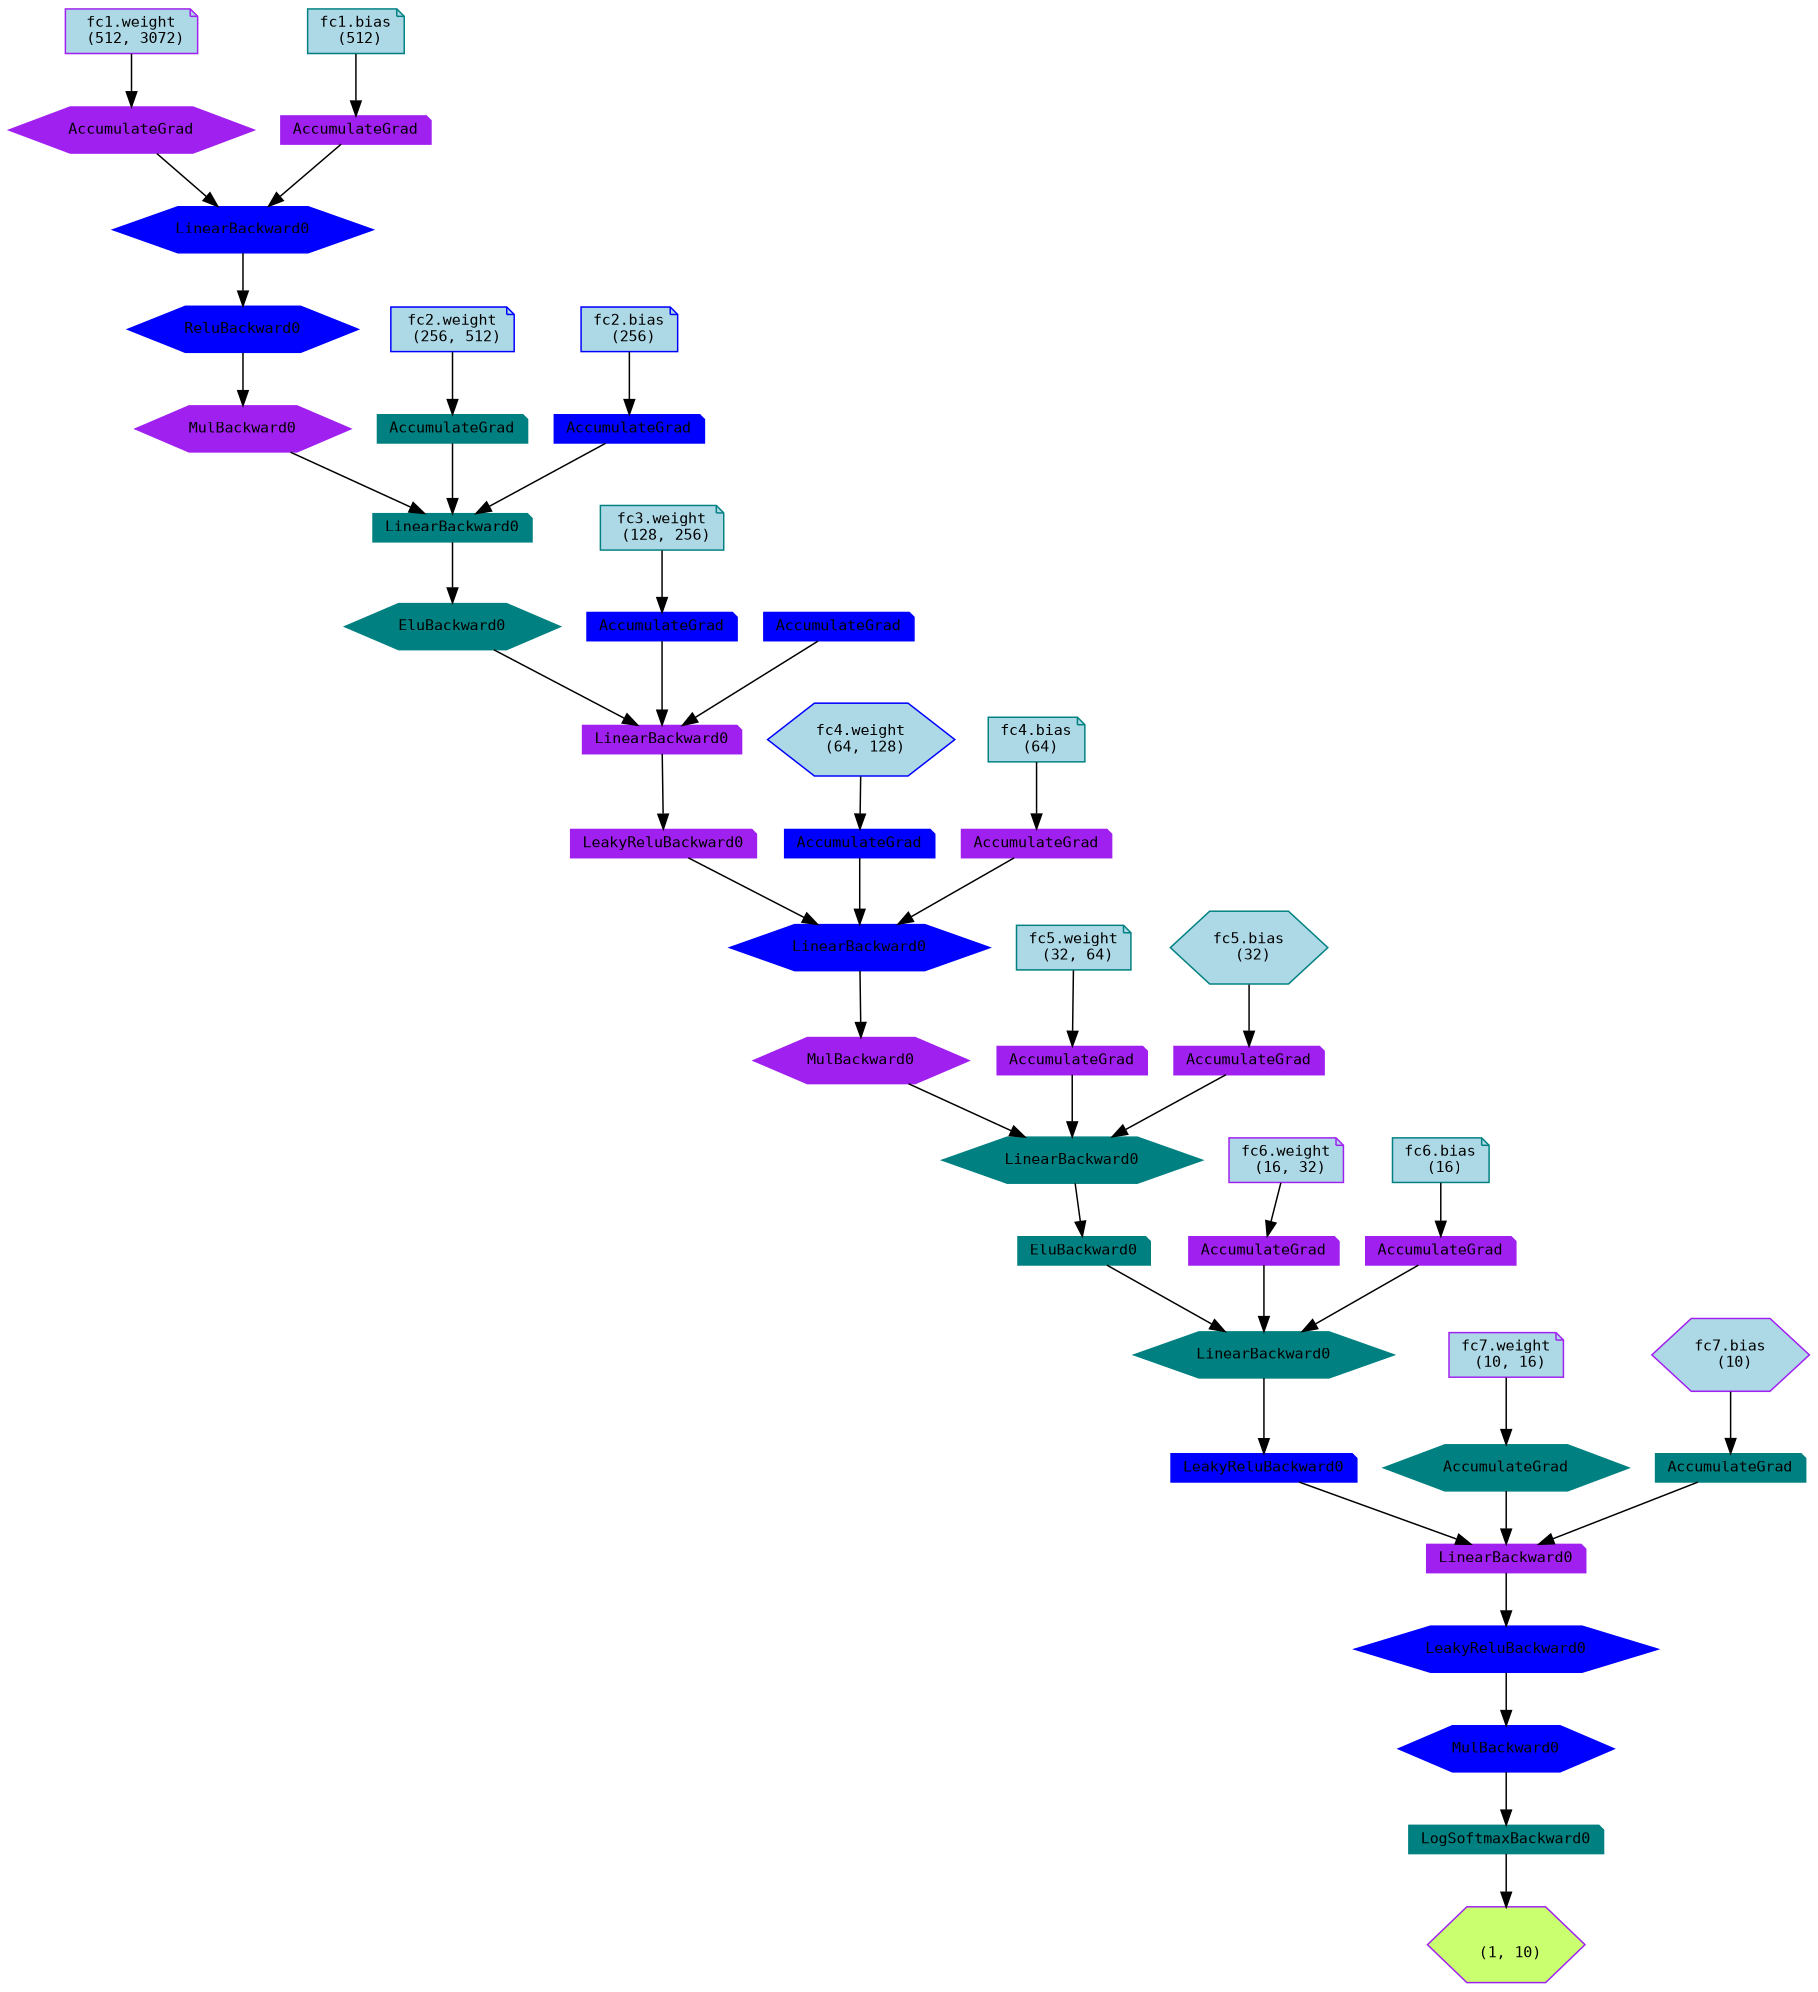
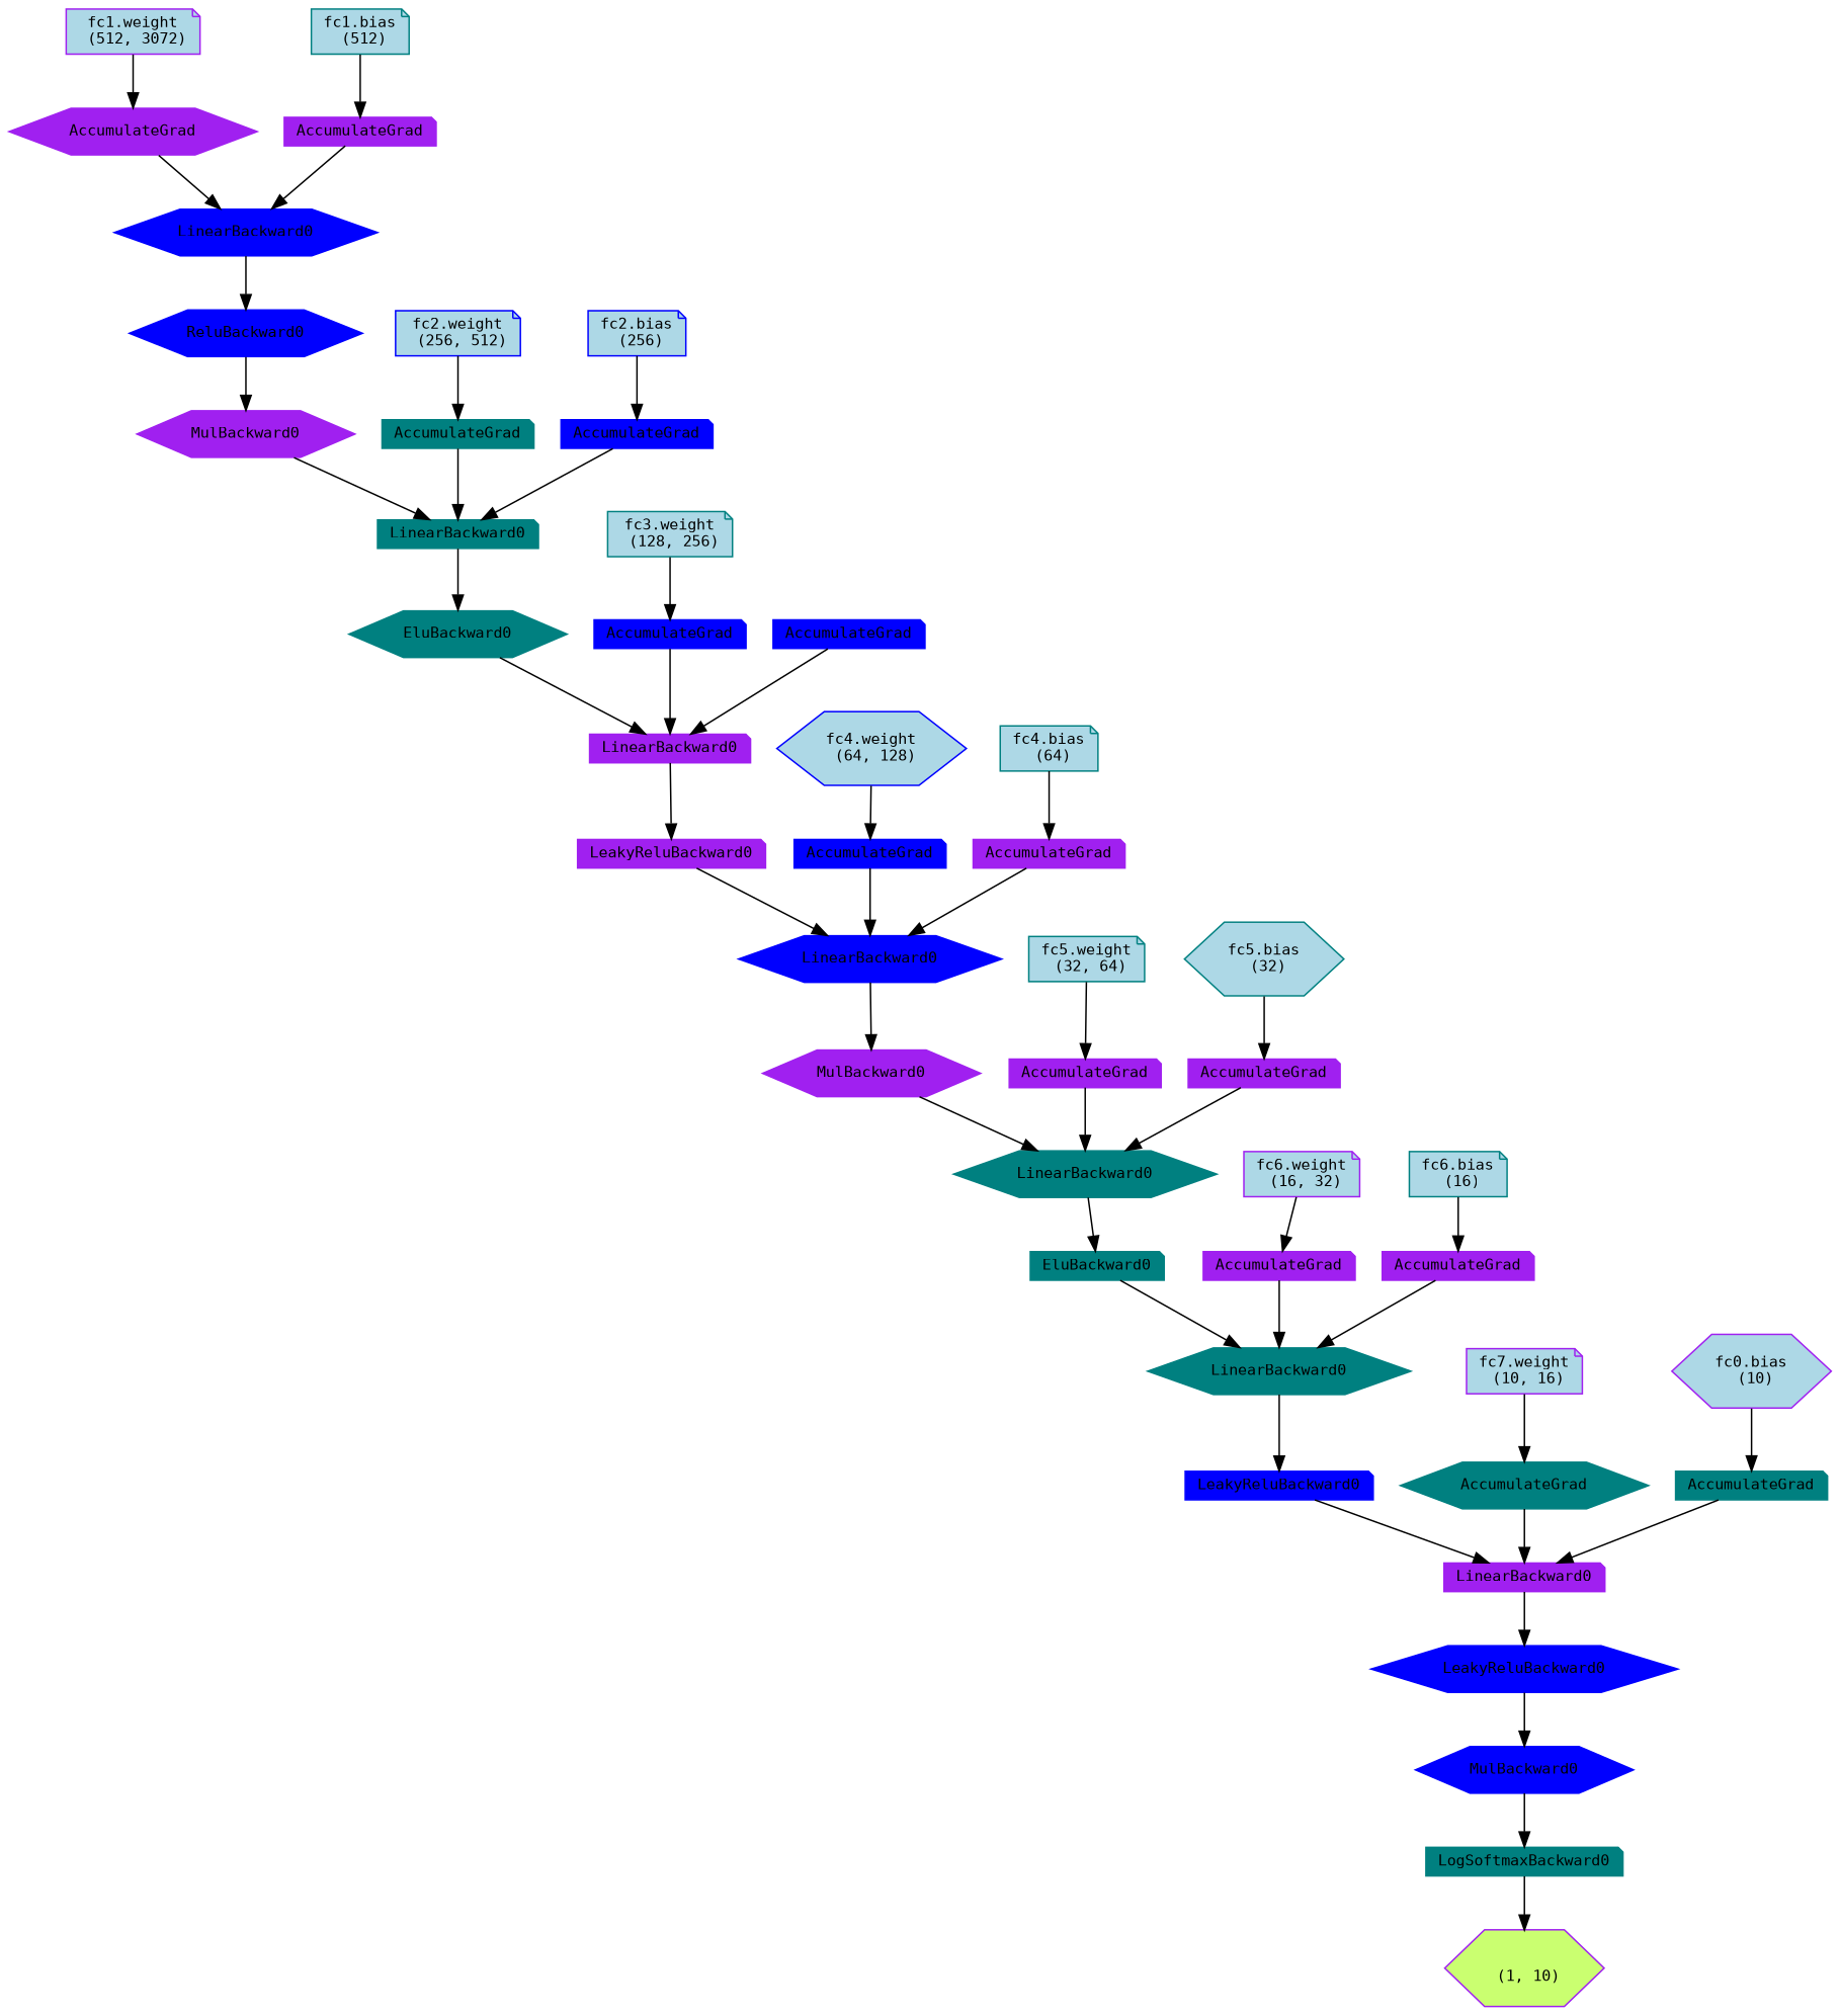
  digraph {
    node [align=left color=purple fontname=monospace fontsize=10 ranksep=0.1 shape=note style=filled]
    n1 [fillcolor=darkolivegreen1 height=0.2 label="\n (1, 10)" shape=hexagon]
    n2 [color=teal height=0.2 label=LogSoftmaxBackward0]
    n3 [color=blue height=0.2 label=MulBackward0 shape=hexagon]
    n4 [color=blue height=0.2 label=LeakyReluBackward0 shape=hexagon]
    n5 [height=0.2 label=LinearBackward0]
    n6 [color=blue height=0.2 label=LeakyReluBackward0]
    n7 [color=teal height=0.2 label=LinearBackward0 shape=hexagon]
    n8 [color=teal height=0.2 label=EluBackward0]
    n9 [color=teal height=0.2 label=LinearBackward0 shape=hexagon]
    n10 [height=0.2 label=MulBackward0 shape=hexagon]
    n11 [color=blue height=0.2 label=LinearBackward0 shape=hexagon]
    n12 [height=0.2 label=LeakyReluBackward0]
    n13 [height=0.2 label=LinearBackward0]
    n14 [color=teal height=0.2 label=EluBackward0 shape=hexagon]
    n15 [color=teal height=0.2 label=LinearBackward0]
    n16 [height=0.2 label=MulBackward0 shape=hexagon]
    n17 [color=blue height=0.2 label=ReluBackward0 shape=hexagon]
    n18 [color=blue height=0.2 label=LinearBackward0 shape=hexagon]
    n19 [height=0.2 label=AccumulateGrad shape=hexagon]
    n20 [fillcolor=lightblue height=0.2 label="fc1.weight\n (512, 3072)"]
    n21 [height=0.2 label=AccumulateGrad]
    n22 [color=teal fillcolor=lightblue height=0.2 label="fc1.bias\n (512)"]
    n23 [color=teal height=0.2 label=AccumulateGrad]
    n24 [color=blue fillcolor=lightblue height=0.2 label="fc2.weight\n (256, 512)"]
    n25 [color=blue height=0.2 label=AccumulateGrad]
    n26 [color=blue fillcolor=lightblue height=0.2 label="fc2.bias\n (256)"]
    n27 [color=blue height=0.2 label=AccumulateGrad]
    n28 [color=teal fillcolor=lightblue height=0.2 label="fc3.weight\n (128, 256)"]
    n29 [color=blue height=0.2 label=AccumulateGrad]
    n30 [color=blue height=0.2 label=AccumulateGrad]
    n31 [color=blue fillcolor=lightblue height=0.2 label="fc4.weight\n (64, 128)" shape=hexagon]
    n32 [height=0.2 label=AccumulateGrad]
    n33 [color=teal fillcolor=lightblue height=0.2 label="fc4.bias\n (64)"]
    n34 [height=0.2 label=AccumulateGrad]
    n35 [color=teal fillcolor=lightblue height=0.2 label="fc5.weight\n (32, 64)"]
    n36 [height=0.2 label=AccumulateGrad]
    n37 [color=teal fillcolor=lightblue height=0.2 label="fc5.bias\n (32)" shape=hexagon]
    n38 [height=0.2 label=AccumulateGrad]
    n39 [fillcolor=lightblue height=0.2 label="fc6.weight\n (16, 32)"]
    n40 [height=0.2 label=AccumulateGrad]
    n41 [color=teal fillcolor=lightblue height=0.2 label="fc6.bias\n (16)"]
    n42 [color=teal height=0.2 label=AccumulateGrad shape=hexagon]
    n43 [fillcolor=lightblue height=0.2 label="fc7.weight\n (10, 16)"]
    n44 [color=teal height=0.2 label=AccumulateGrad]
-   n45 [fillcolor=lightblue height=0.2 label="fc7.bias\n (10)" shape=hexagon]
+   n45 [fillcolor=lightblue height=0.2 label="fc0.bias\n (10)" shape=hexagon]
    n2 -> n1
    n3 -> n2
    n4 -> n3
    n5 -> n4
    n6 -> n5
    n7 -> n6
    n8 -> n7
    n9 -> n8
    n10 -> n9
    n11 -> n10
    n12 -> n11
    n13 -> n12
    n14 -> n13
    n15 -> n14
    n16 -> n15
    n17 -> n16
    n18 -> n17
    n19 -> n18
    n20 -> n19
    n21 -> n18
    n22 -> n21
    n23 -> n15
    n24 -> n23
    n25 -> n15
    n26 -> n25
    n27 -> n13
    n28 -> n27
    n29 -> n13
    n30 -> n11
    n31 -> n30
    n32 -> n11
    n33 -> n32
    n34 -> n9
    n35 -> n34
    n36 -> n9
    n37 -> n36
    n38 -> n7
    n39 -> n38
    n40 -> n7
    n41 -> n40
    n42 -> n5
    n43 -> n42
    n44 -> n5
    n45 -> n44
  }
